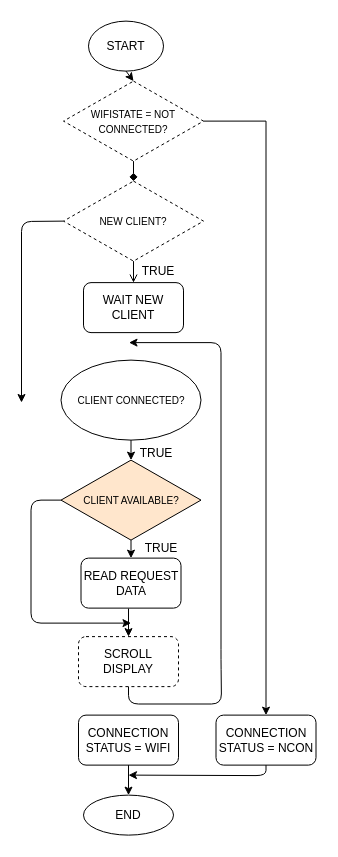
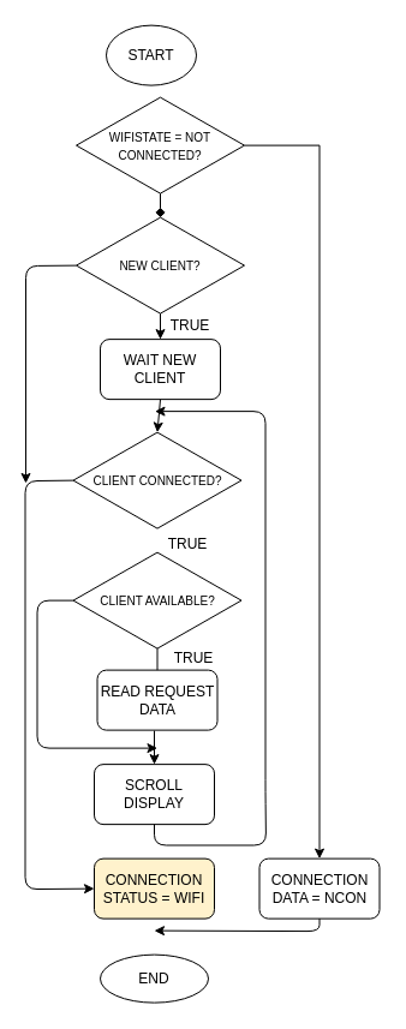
  <mxCell id="0" />
  <mxCell id="1" parent="0" />
  <mxCell id="2" value="START" style="ellipse;whiteSpace=wrap;html=1;" vertex="1" parent="1"><mxGeometry x="88" y="20.621" width="75" height="50" as="geometry" /></mxCell>
  <mxCell id="3" value="" style="edgeStyle=orthogonalEdgeStyle;rounded=0;orthogonalLoop=1;jettySize=auto;html=1;entryX=0.5;entryY=0;entryDx=0;entryDy=0;exitX=1;exitY=0.5;exitDx=0;exitDy=0;" edge="1" parent="1" source="4" target="10"><mxGeometry relative="1" as="geometry"><mxPoint x="370.5" y="100.621" as="targetPoint" /><Array as="points"><mxPoint x="266" y="121" /></Array></mxGeometry></mxCell>
- <mxCell id="4" value="&lt;span style=&quot;white-space: normal&quot;&gt;&lt;font style=&quot;font-size: 10px ; line-height: 110%&quot;&gt;WIFISTATE = NOT CONNECTED?&lt;/font&gt;&lt;/span&gt;" style="rhombus;whiteSpace=wrap;html=1;dashed=1;" vertex="1" parent="1"><mxGeometry x="63" y="80.621" width="140" height="80" as="geometry" /></mxCell>
- <mxCell id="5" value="" style="endArrow=classic;html=1;exitX=0.5;exitY=1;exitDx=0;exitDy=0;entryX=0.5;entryY=0;entryDx=0;entryDy=0;" edge="1" parent="1" source="2" target="4"><mxGeometry width="50" height="50" relative="1" as="geometry"><mxPoint x="143" y="-59.379" as="sourcePoint" /><mxPoint x="143" y="-169.379" as="targetPoint" /></mxGeometry></mxCell>
+ <mxCell id="4" value="&lt;span style=&quot;white-space: normal&quot;&gt;&lt;font style=&quot;font-size: 10px ; line-height: 110%&quot;&gt;WIFISTATE = NOT CONNECTED?&lt;/font&gt;&lt;/span&gt;" style="rhombus;whiteSpace=wrap;html=1;" vertex="1" parent="1"><mxGeometry x="63" y="80.621" width="140" height="80" as="geometry" /></mxCell>
  <mxCell id="6" value="READ REQUEST DATA" style="rounded=1;whiteSpace=wrap;html=1;" vertex="1" parent="1"><mxGeometry x="80.5" y="557.621" width="100" height="50" as="geometry" /></mxCell>
- <mxCell id="7" value="SCROLL DISPLAY" style="rounded=1;whiteSpace=wrap;html=1;dashed=1;" vertex="1" parent="1"><mxGeometry x="78" y="636.121" width="100" height="50" as="geometry" /></mxCell>
+ <mxCell id="7" value="SCROLL DISPLAY" style="rounded=1;whiteSpace=wrap;html=1;" vertex="1" parent="1"><mxGeometry x="78" y="636.121" width="100" height="50" as="geometry" /></mxCell>
  <mxCell id="8" value="" style="endArrow=classic;html=1;exitX=0.5;exitY=1;exitDx=0;exitDy=0;entryX=0.5;entryY=0;entryDx=0;entryDy=0;" edge="1" parent="1" target="7"><mxGeometry width="50" height="50" relative="1" as="geometry"><mxPoint x="128" y="608.121" as="sourcePoint" /><mxPoint x="138" y="538.121" as="targetPoint" /></mxGeometry></mxCell>
- <mxCell id="9" value="CONNECTION STATUS = WIFI" style="rounded=1;whiteSpace=wrap;html=1;" vertex="1" parent="1"><mxGeometry x="78" y="714.621" width="100" height="50" as="geometry" /></mxCell>
- <mxCell id="10" value="CONNECTION STATUS = NCON" style="rounded=1;whiteSpace=wrap;html=1;" vertex="1" parent="1"><mxGeometry x="215.5" y="714.621" width="100" height="50" as="geometry" /></mxCell>
+ <mxCell id="9" value="CONNECTION STATUS = WIFI" style="rounded=1;whiteSpace=wrap;html=1;fillColor=#fff2cc;" vertex="1" parent="1"><mxGeometry x="78" y="714.621" width="100" height="50" as="geometry" /></mxCell>
+ <mxCell id="10" value="CONNECTION DATA = NCON" style="rounded=1;whiteSpace=wrap;html=1;" vertex="1" parent="1"><mxGeometry x="215.5" y="714.621" width="100" height="50" as="geometry" /></mxCell>
  <mxCell id="11" value="END" style="ellipse;whiteSpace=wrap;html=1;" vertex="1" parent="1"><mxGeometry x="83" y="794.621" width="90" height="40" as="geometry" /></mxCell>
- <mxCell id="12" value="" style="endArrow=classic;html=1;entryX=0.5;entryY=0;entryDx=0;entryDy=0;exitX=0.5;exitY=1;exitDx=0;exitDy=0;" edge="1" parent="1" source="9" target="11"><mxGeometry width="50" height="50" relative="1" as="geometry"><mxPoint x="-192" y="904.621" as="sourcePoint" /><mxPoint x="-142" y="854.621" as="targetPoint" /></mxGeometry></mxCell>
  <mxCell id="13" value="" style="endArrow=classic;html=1;exitX=0.5;exitY=1;exitDx=0;exitDy=0;" edge="1" parent="1" source="10"><mxGeometry width="50" height="50" relative="1" as="geometry"><mxPoint x="138" y="774.621" as="sourcePoint" /><mxPoint x="128" y="774.621" as="targetPoint" /><Array as="points"><mxPoint x="265.5" y="775.121" /></Array></mxGeometry></mxCell>
- <mxCell id="14" value="" style="edgeStyle=orthogonalEdgeStyle;rounded=0;orthogonalLoop=1;jettySize=auto;html=1;endArrow=open;" edge="1" parent="1" source="15" target="29"><mxGeometry relative="1" as="geometry" /></mxCell>
- <mxCell id="15" value="&lt;span style=&quot;white-space: normal&quot;&gt;&lt;font style=&quot;font-size: 10px ; line-height: 110%&quot;&gt;NEW CLIENT?&lt;/font&gt;&lt;/span&gt;" style="rhombus;whiteSpace=wrap;html=1;dashed=1;" vertex="1" parent="1"><mxGeometry x="63" y="180.621" width="140" height="80" as="geometry" /></mxCell>
+ <mxCell id="14" value="" style="edgeStyle=orthogonalEdgeStyle;rounded=0;orthogonalLoop=1;jettySize=auto;html=1;" edge="1" parent="1" source="15" target="29"><mxGeometry relative="1" as="geometry" /></mxCell>
+ <mxCell id="15" value="&lt;span style=&quot;white-space: normal&quot;&gt;&lt;font style=&quot;font-size: 10px ; line-height: 110%&quot;&gt;NEW CLIENT?&lt;/font&gt;&lt;/span&gt;" style="rhombus;whiteSpace=wrap;html=1;" vertex="1" parent="1"><mxGeometry x="63" y="180.621" width="140" height="80" as="geometry" /></mxCell>
  <mxCell id="16" value="" style="endArrow=diamond;html=1;exitX=0.5;exitY=1;exitDx=0;exitDy=0;entryX=0.5;entryY=0;entryDx=0;entryDy=0;" edge="1" parent="1" source="4" target="15"><mxGeometry width="50" height="50" relative="1" as="geometry"><mxPoint x="143" y="70.621" as="sourcePoint" /><mxPoint x="143" y="90.621" as="targetPoint" /></mxGeometry></mxCell>
- <mxCell id="17" value="&lt;span style=&quot;white-space: normal&quot;&gt;&lt;font style=&quot;font-size: 10px ; line-height: 110%&quot;&gt;CLIENT CONNECTED?&lt;/font&gt;&lt;/span&gt;" style="ellipse;whiteSpace=wrap;html=1;" vertex="1" parent="1"><mxGeometry x="60.5" y="359.621" width="140" height="80" as="geometry" /></mxCell>
- <mxCell id="18" value="&lt;span style=&quot;white-space: normal&quot;&gt;&lt;font style=&quot;font-size: 10px ; line-height: 110%&quot;&gt;CLIENT AVAILABLE?&lt;/font&gt;&lt;/span&gt;" style="rhombus;whiteSpace=wrap;html=1;fillColor=#ffe6cc;" vertex="1" parent="1"><mxGeometry x="60.5" y="459.621" width="140" height="80" as="geometry" /></mxCell>
- <mxCell id="20" value="" style="endArrow=classic;html=1;entryX=0.5;entryY=0;entryDx=0;entryDy=0;exitX=0.5;exitY=1;exitDx=0;exitDy=0;" edge="1" parent="1" source="17" target="18"><mxGeometry width="50" height="50" relative="1" as="geometry"><mxPoint x="160.5" y="442.621" as="sourcePoint" /><mxPoint x="150.5" y="282.621" as="targetPoint" /></mxGeometry></mxCell>
- <mxCell id="21" value="" style="endArrow=classic;html=1;entryX=0.5;entryY=0;entryDx=0;entryDy=0;exitX=0.5;exitY=1;exitDx=0;exitDy=0;" edge="1" parent="1" source="18" target="6"><mxGeometry width="50" height="50" relative="1" as="geometry"><mxPoint x="140.5" y="449.621" as="sourcePoint" /><mxPoint x="140.5" y="469.621" as="targetPoint" /></mxGeometry></mxCell>
+ <mxCell id="17" value="&lt;span style=&quot;white-space: normal&quot;&gt;&lt;font style=&quot;font-size: 10px ; line-height: 110%&quot;&gt;CLIENT CONNECTED?&lt;/font&gt;&lt;/span&gt;" style="rhombus;whiteSpace=wrap;html=1;" vertex="1" parent="1"><mxGeometry x="60.5" y="359.621" width="140" height="80" as="geometry" /></mxCell>
+ <mxCell id="18" value="&lt;span style=&quot;white-space: normal&quot;&gt;&lt;font style=&quot;font-size: 10px ; line-height: 110%&quot;&gt;CLIENT AVAILABLE?&lt;/font&gt;&lt;/span&gt;" style="rhombus;whiteSpace=wrap;html=1;" vertex="1" parent="1"><mxGeometry x="60.5" y="459.621" width="140" height="80" as="geometry" /></mxCell>
+ <mxCell id="19" value="" style="endArrow=classic;html=1;entryX=0.5;entryY=0;entryDx=0;entryDy=0;exitX=0.5;exitY=1;exitDx=0;exitDy=0;" edge="1" parent="1" target="17" source="29"><mxGeometry width="50" height="50" relative="1" as="geometry"><mxPoint x="130.5" y="332.121" as="sourcePoint" /><mxPoint x="140.5" y="262.121" as="targetPoint" /></mxGeometry></mxCell>
+ <mxCell id="21" value="" style="endArrow=none;html=1;entryX=0.5;entryY=0;entryDx=0;entryDy=0;exitX=0.5;exitY=1;exitDx=0;exitDy=0;" edge="1" parent="1" source="18" target="6"><mxGeometry width="50" height="50" relative="1" as="geometry"><mxPoint x="140.5" y="449.621" as="sourcePoint" /><mxPoint x="140.5" y="469.621" as="targetPoint" /></mxGeometry></mxCell>
  <mxCell id="22" value="TRUE" style="text;html=1;strokeColor=none;fillColor=none;align=center;verticalAlign=middle;whiteSpace=wrap;rounded=0;" vertex="1" parent="1"><mxGeometry x="138" y="260.621" width="40" height="20" as="geometry" /></mxCell>
  <mxCell id="23" value="TRUE" style="text;html=1;strokeColor=none;fillColor=none;align=center;verticalAlign=middle;whiteSpace=wrap;rounded=0;" vertex="1" parent="1"><mxGeometry x="135.5" y="442.621" width="40" height="20" as="geometry" /></mxCell>
  <mxCell id="24" value="TRUE" style="text;html=1;strokeColor=none;fillColor=none;align=center;verticalAlign=middle;whiteSpace=wrap;rounded=0;" vertex="1" parent="1"><mxGeometry x="140.5" y="537.621" width="40" height="20" as="geometry" /></mxCell>
  <mxCell id="25" value="" style="endArrow=classic;html=1;exitX=0;exitY=0.5;exitDx=0;exitDy=0;" edge="1" parent="1" source="18"><mxGeometry width="50" height="50" relative="1" as="geometry"><mxPoint x="-39.5" y="902.621" as="sourcePoint" /><mxPoint x="130.5" y="622.621" as="targetPoint" /><Array as="points"><mxPoint x="30.5" y="499.621" /><mxPoint x="30.5" y="622.621" /></Array></mxGeometry></mxCell>
  <mxCell id="26" value="" style="endArrow=classic;html=1;exitX=0.5;exitY=1;exitDx=0;exitDy=0;" edge="1" parent="1" source="7"><mxGeometry width="50" height="50" relative="1" as="geometry"><mxPoint x="128" y="703.5" as="sourcePoint" /><mxPoint x="128.5" y="342.121" as="targetPoint" /><Array as="points"><mxPoint x="128" y="703.5" /><mxPoint x="221" y="703.5" /><mxPoint x="220.5" y="659.121" /><mxPoint x="220.5" y="342.121" /></Array></mxGeometry></mxCell>
+ <mxCell id="27" value="" style="endArrow=classic;html=1;exitX=0;exitY=0.5;exitDx=0;exitDy=0;entryX=0;entryY=0.5;entryDx=0;entryDy=0;" edge="1" parent="1" source="17" target="9"><mxGeometry width="50" height="50" relative="1" as="geometry"><mxPoint x="-9.5" y="492.121" as="sourcePoint" /><mxPoint x="10.5" y="852.121" as="targetPoint" /><Array as="points"><mxPoint x="20.5" y="400.121" /><mxPoint x="20.5" y="740.121" /></Array></mxGeometry></mxCell>
  <mxCell id="28" value="" style="endArrow=classic;html=1;exitX=0;exitY=0.5;exitDx=0;exitDy=0;" edge="1" parent="1" source="15"><mxGeometry width="50" height="50" relative="1" as="geometry"><mxPoint x="0.5" y="320.621" as="sourcePoint" /><mxPoint x="21" y="402" as="targetPoint" /><Array as="points"><mxPoint x="21" y="221" /></Array></mxGeometry></mxCell>
  <mxCell id="29" value="WAIT NEW CLIENT" style="rounded=1;whiteSpace=wrap;html=1;" vertex="1" parent="1"><mxGeometry x="83" y="282.121" width="100" height="50" as="geometry" /></mxCell>
